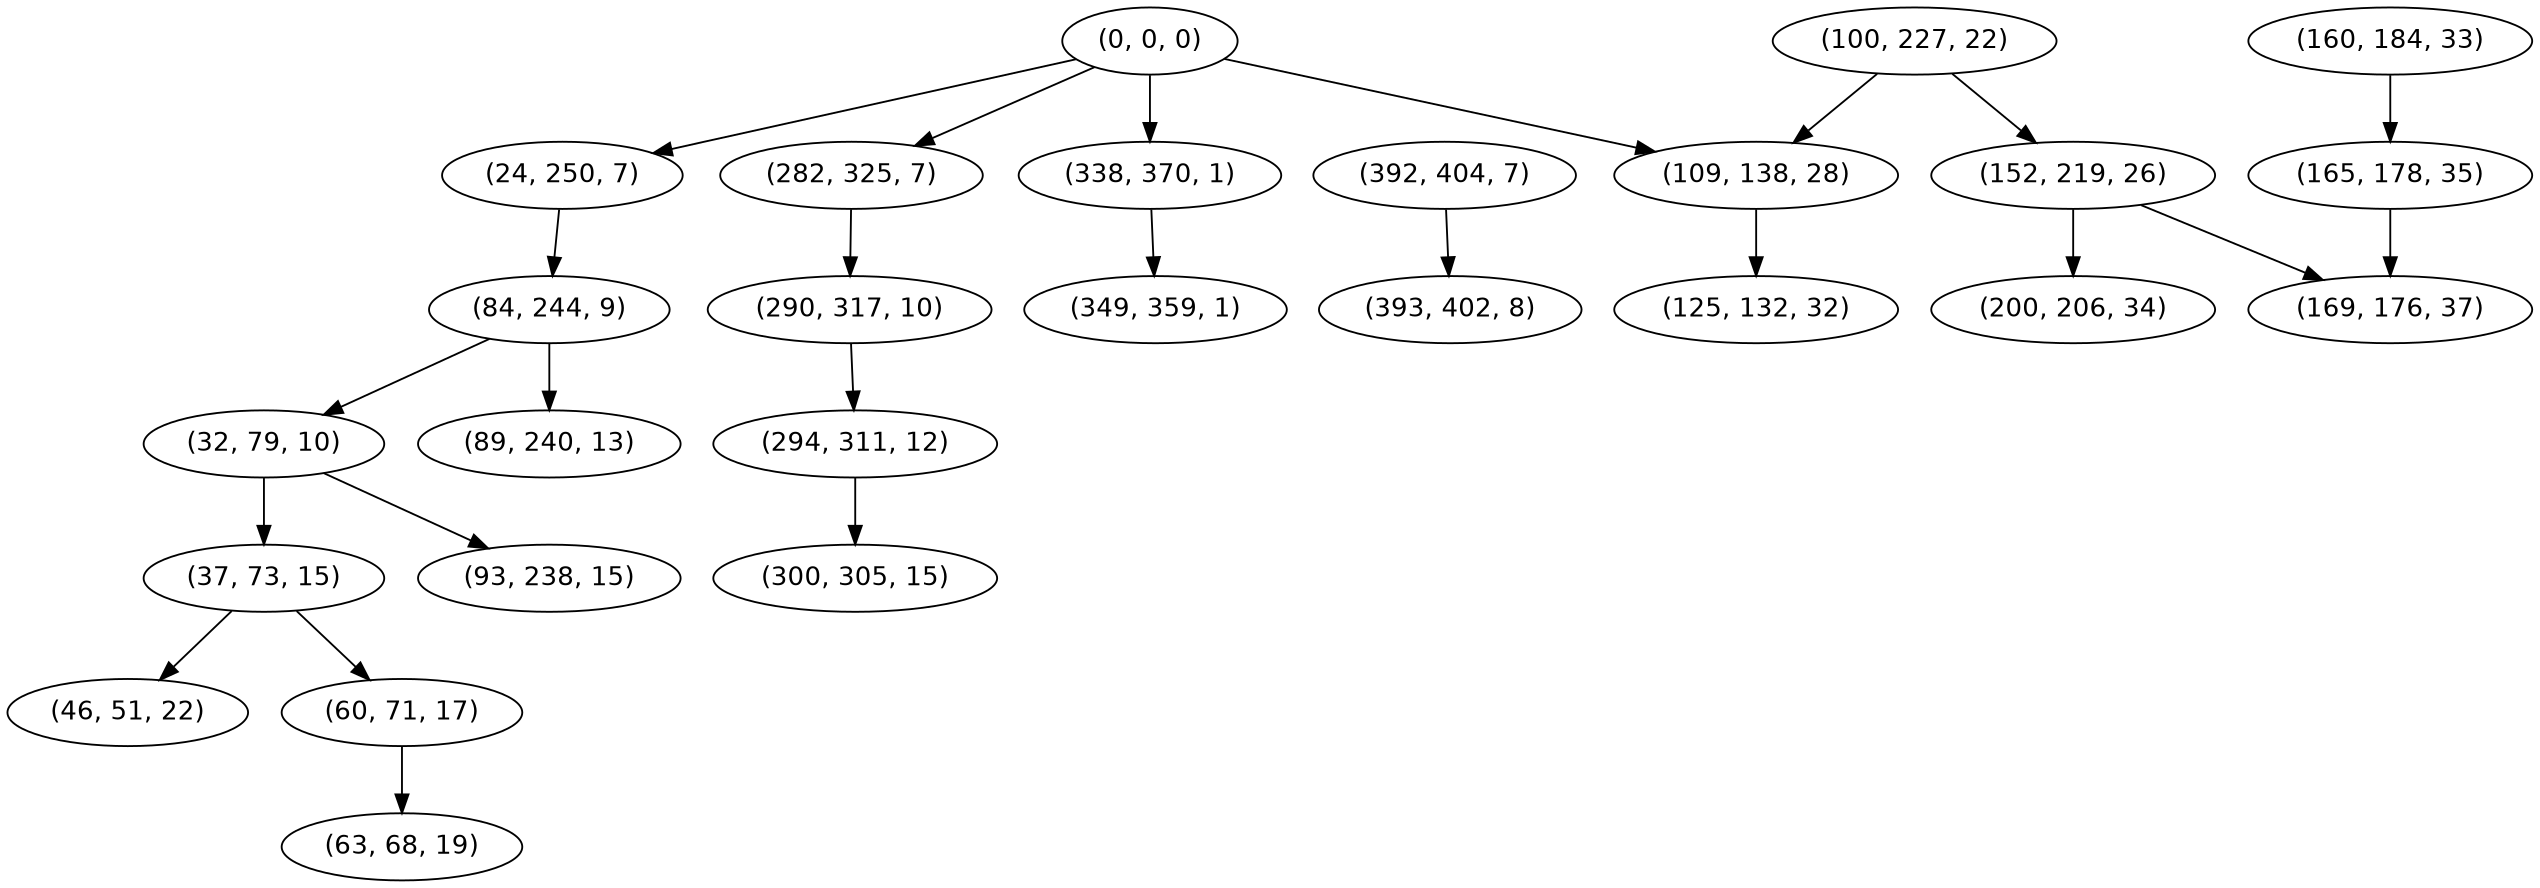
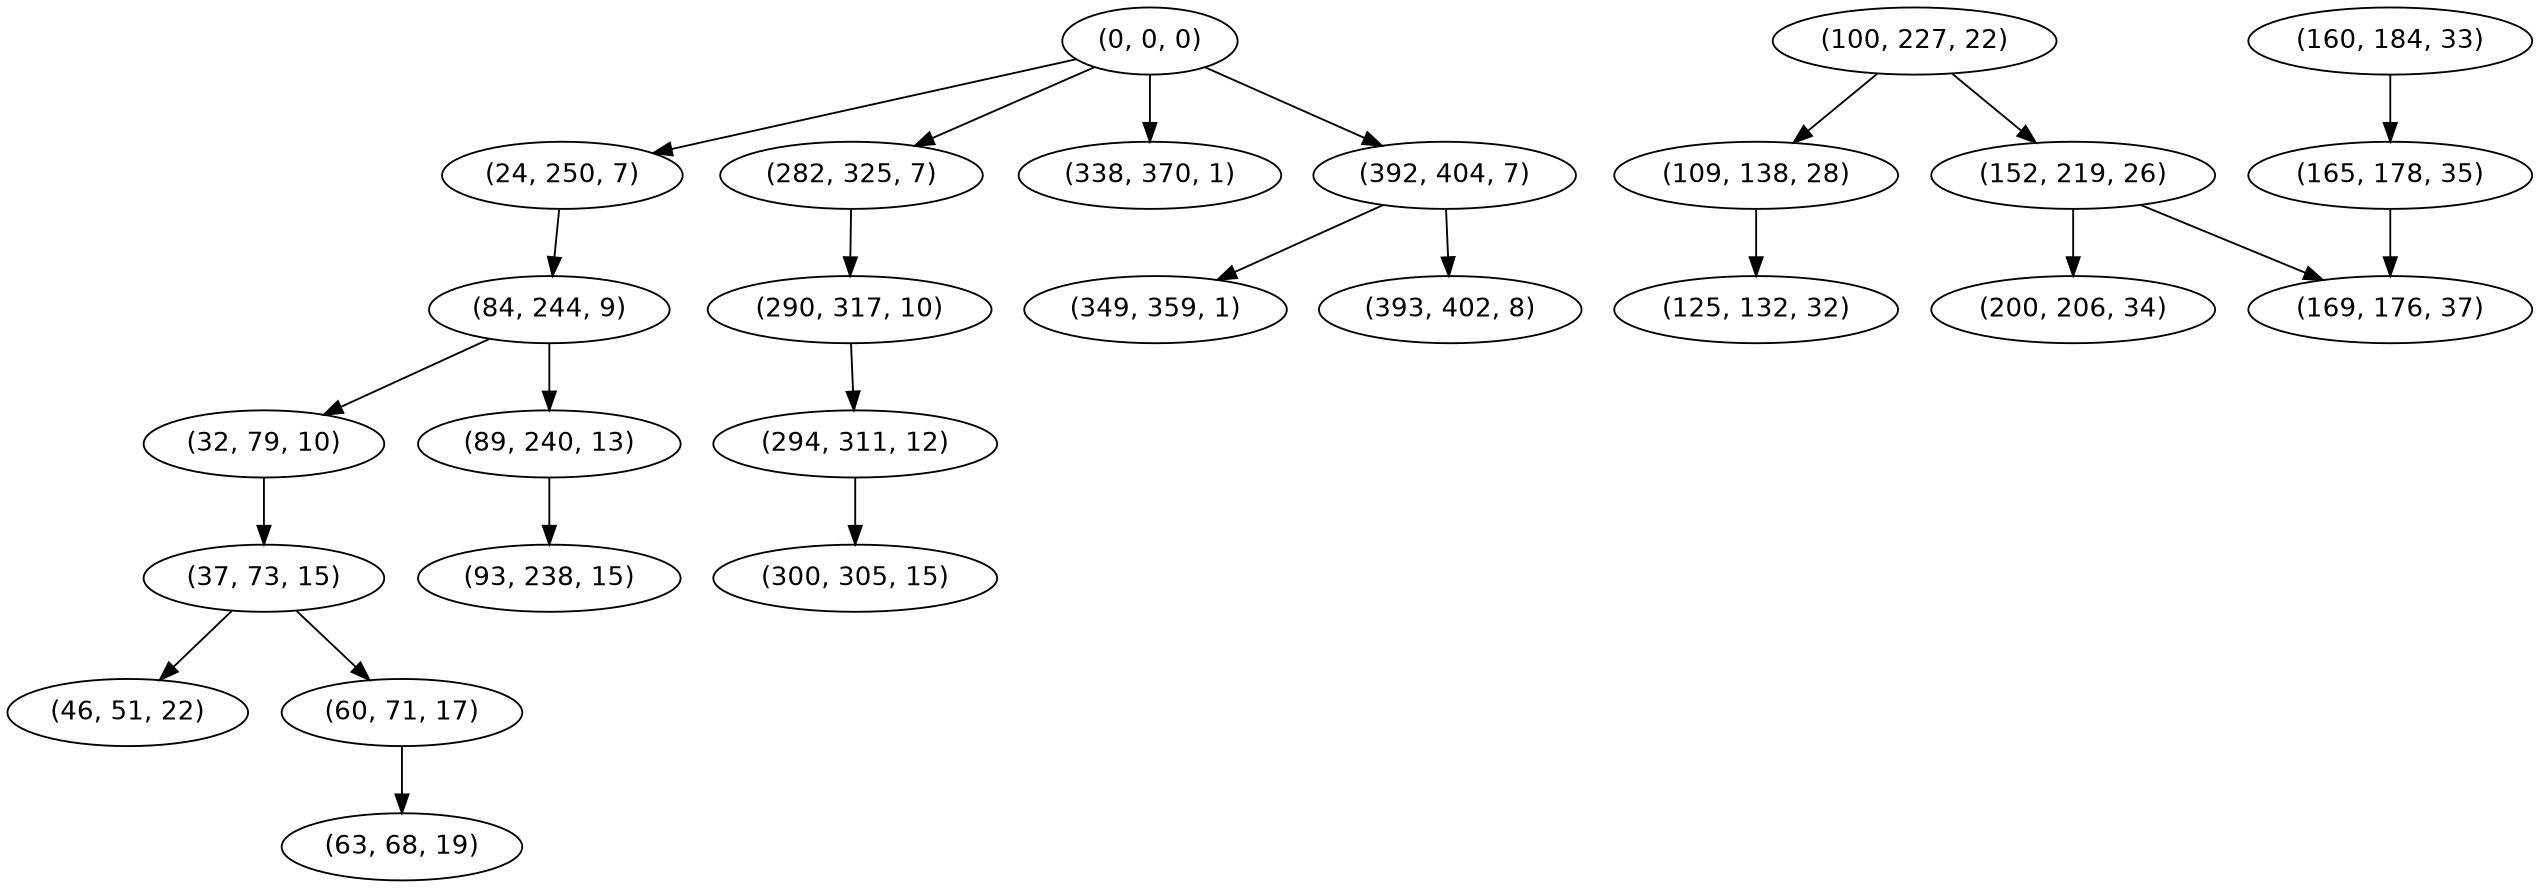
  digraph {
    fontname="DejaVu Sans"
    node [fontname="DejaVu Sans"]
    edge [fontname="DejaVu Sans"]
    "(0, 0, 0)"
    "(24, 250, 7)"
    "(282, 325, 7)"
    "(338, 370, 1)"
    "(392, 404, 7)"
    "(84, 244, 9)"
    "(290, 317, 10)"
    n8 [label="(349, 359, 1)"]
    "(393, 402, 8)"
    "(32, 79, 10)"
    "(37, 73, 15)"
    "(89, 240, 13)"
    "(46, 51, 22)"
    "(60, 71, 17)"
    "(63, 68, 19)"
    "(93, 238, 15)"
    "(100, 227, 22)"
    "(109, 138, 28)"
    "(152, 219, 26)"
    "(125, 132, 32)"
    "(200, 206, 34)"
    "(169, 176, 37)"
    "(160, 184, 33)"
    "(165, 178, 35)"
    "(294, 311, 12)"
    "(300, 305, 15)"
    "(0, 0, 0)" -> "(24, 250, 7)"
    "(0, 0, 0)" -> "(282, 325, 7)"
    "(0, 0, 0)" -> "(338, 370, 1)"
-   "(0, 0, 0)" -> "(109, 138, 28)"
+   "(0, 0, 0)" -> "(392, 404, 7)"
    "(24, 250, 7)" -> "(84, 244, 9)"
    "(282, 325, 7)" -> "(290, 317, 10)"
-   "(338, 370, 1)" -> n8
+   "(392, 404, 7)" -> n8
    "(392, 404, 7)" -> "(393, 402, 8)"
    "(84, 244, 9)" -> "(32, 79, 10)"
    "(84, 244, 9)" -> "(89, 240, 13)"
    "(290, 317, 10)" -> "(294, 311, 12)"
    "(32, 79, 10)" -> "(37, 73, 15)"
    "(37, 73, 15)" -> "(46, 51, 22)"
    "(37, 73, 15)" -> "(60, 71, 17)"
-   "(32, 79, 10)" -> "(93, 238, 15)"
+   "(89, 240, 13)" -> "(93, 238, 15)"
    "(60, 71, 17)" -> "(63, 68, 19)"
    "(100, 227, 22)" -> "(109, 138, 28)"
    "(100, 227, 22)" -> "(152, 219, 26)"
    "(109, 138, 28)" -> "(125, 132, 32)"
    "(152, 219, 26)" -> "(200, 206, 34)"
    "(152, 219, 26)" -> "(169, 176, 37)"
    "(160, 184, 33)" -> "(165, 178, 35)"
    "(165, 178, 35)" -> "(169, 176, 37)"
    "(294, 311, 12)" -> "(300, 305, 15)"
  }
